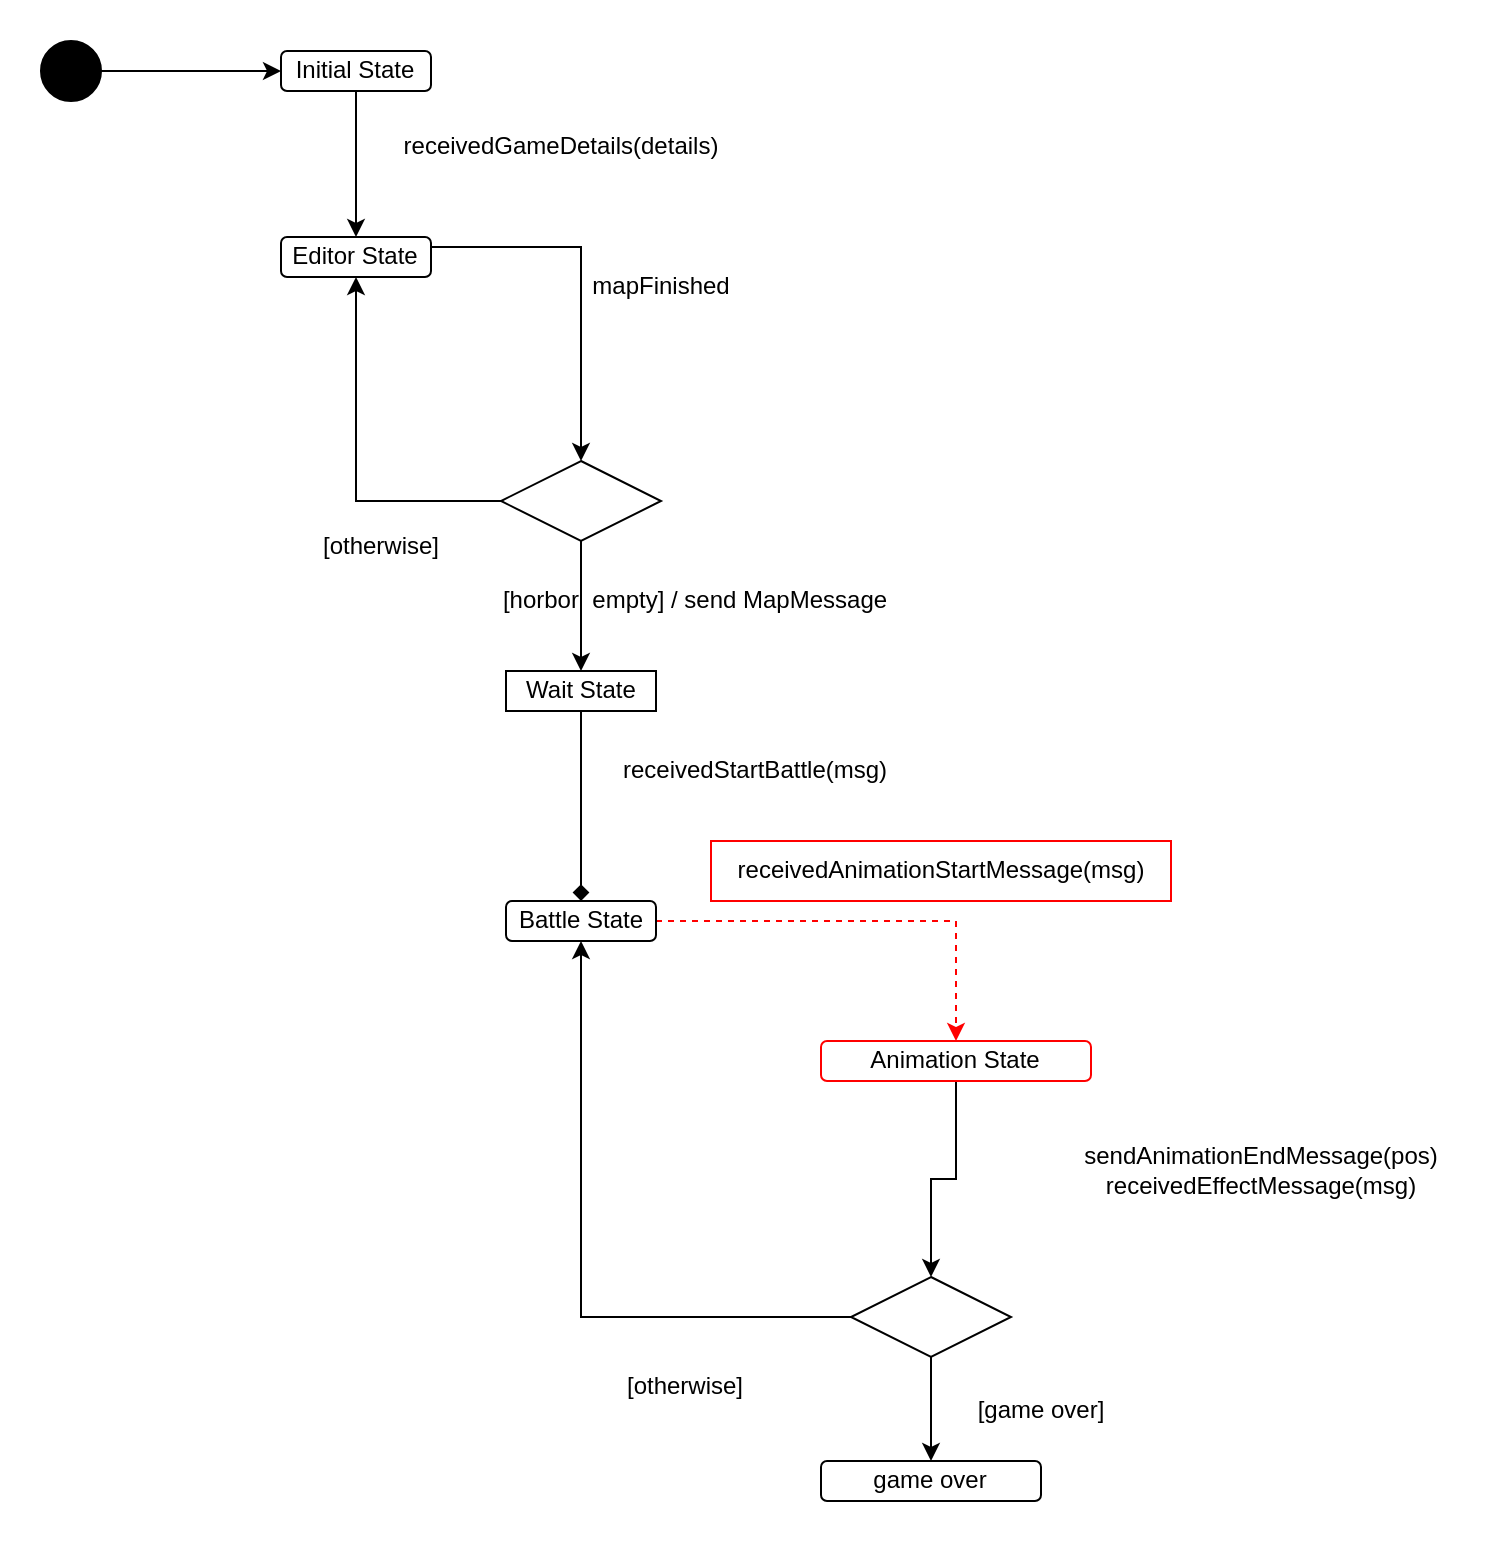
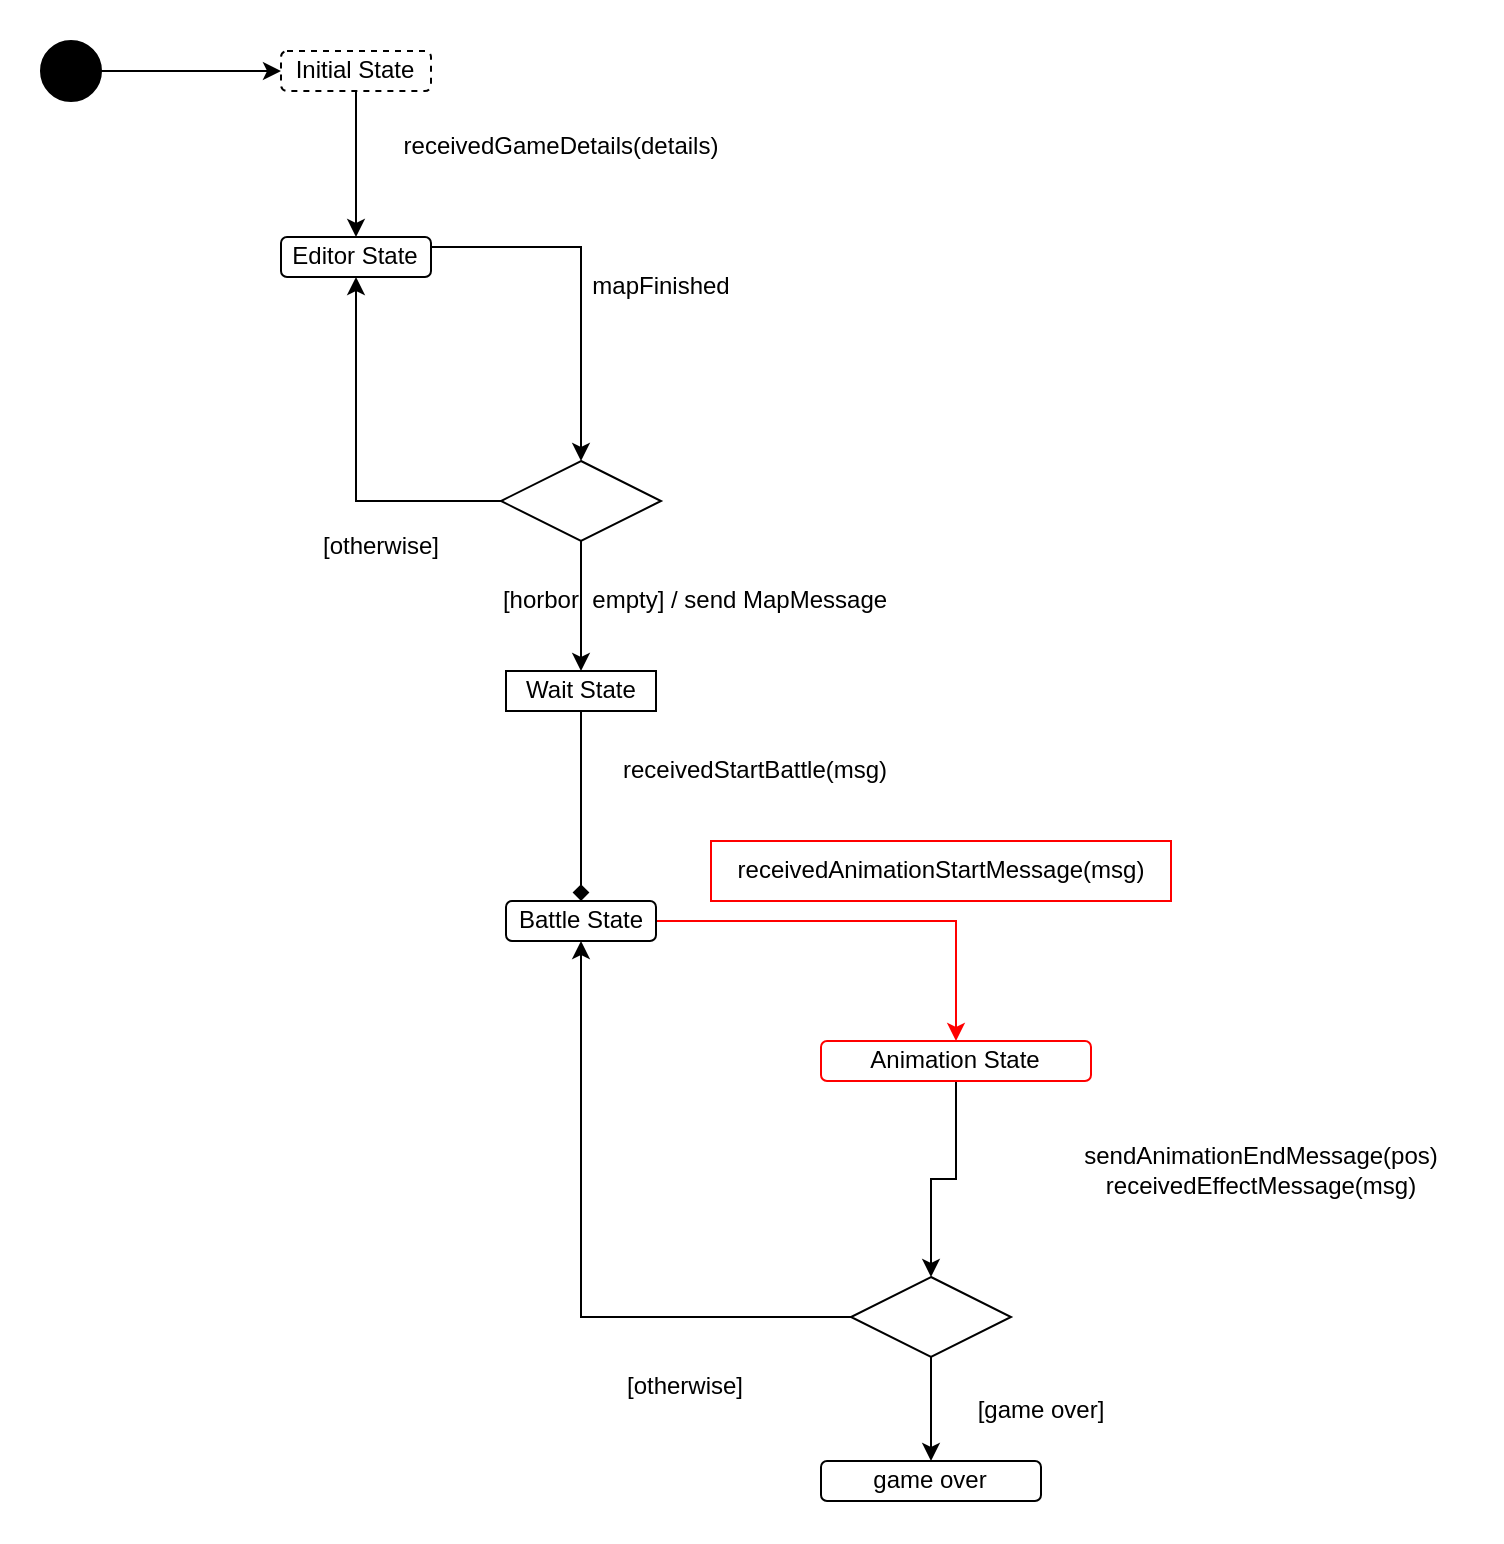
  <mxCell id="0" />
  <mxCell id="1" parent="0" />
  <mxCell id="2" style="edgeStyle=orthogonalEdgeStyle;rounded=0;orthogonalLoop=1;jettySize=auto;html=1;entryX=0;entryY=0.5;entryDx=0;entryDy=0;" edge="1" parent="1" source="3" target="5"><mxGeometry relative="1" as="geometry" /></mxCell>
  <mxCell id="3" value="" style="ellipse;fillColor=strokeColor;html=1;" vertex="1" parent="1"><mxGeometry x="20" y="20" width="30" height="30" as="geometry" /></mxCell>
  <mxCell id="4" style="edgeStyle=orthogonalEdgeStyle;rounded=0;orthogonalLoop=1;jettySize=auto;html=1;exitX=0.5;exitY=1;exitDx=0;exitDy=0;entryX=0.5;entryY=0;entryDx=0;entryDy=0;" edge="1" parent="1" source="5" target="7"><mxGeometry relative="1" as="geometry" /></mxCell>
- <mxCell id="5" value="Initial State" style="rounded=1;whiteSpace=wrap;html=1;" vertex="1" parent="1"><mxGeometry x="140" y="25" width="75" height="20" as="geometry" /></mxCell>
+ <mxCell id="5" value="Initial State" style="rounded=1;whiteSpace=wrap;html=1;dashed=1;" vertex="1" parent="1"><mxGeometry x="140" y="25" width="75" height="20" as="geometry" /></mxCell>
  <mxCell id="6" style="edgeStyle=orthogonalEdgeStyle;rounded=0;orthogonalLoop=1;jettySize=auto;html=1;exitX=1;exitY=0.25;exitDx=0;exitDy=0;entryX=0.5;entryY=0;entryDx=0;entryDy=0;" edge="1" parent="1" source="7" target="11"><mxGeometry relative="1" as="geometry" /></mxCell>
  <mxCell id="7" value="Editor State" style="rounded=1;whiteSpace=wrap;html=1;" vertex="1" parent="1"><mxGeometry x="140" y="118" width="75" height="20" as="geometry" /></mxCell>
  <mxCell id="8" value="receivedGameDetails(details)" style="text;html=1;align=center;verticalAlign=middle;resizable=0;points=[];autosize=1;strokeColor=none;fillColor=none;" vertex="1" parent="1"><mxGeometry x="190" y="58" width="180" height="30" as="geometry" /></mxCell>
  <mxCell id="9" style="edgeStyle=orthogonalEdgeStyle;rounded=0;orthogonalLoop=1;jettySize=auto;html=1;exitX=0;exitY=0.5;exitDx=0;exitDy=0;entryX=0.5;entryY=1;entryDx=0;entryDy=0;" edge="1" parent="1" source="11" target="7"><mxGeometry relative="1" as="geometry" /></mxCell>
  <mxCell id="10" style="edgeStyle=orthogonalEdgeStyle;rounded=0;orthogonalLoop=1;jettySize=auto;html=1;exitX=0.5;exitY=1;exitDx=0;exitDy=0;entryX=0.5;entryY=0;entryDx=0;entryDy=0;" edge="1" parent="1" source="11" target="15"><mxGeometry relative="1" as="geometry" /></mxCell>
  <mxCell id="11" value="&lt;span style=&quot;color: rgba(0, 0, 0, 0); font-family: monospace; font-size: 0px; text-align: start; text-wrap: nowrap;&quot;&gt;%3CmxGraphModel%3E%3Croot%3E%3CmxCell%20id%3D%220%22%2F%3E%3CmxCell%20id%3D%221%22%20parent%3D%220%22%2F%3E%3CmxCell%20id%3D%222%22%20value%3D%22%22%20style%3D%22rhombus%3BwhiteSpace%3Dwrap%3Bhtml%3D1%3B%22%20vertex%3D%221%22%20parent%3D%221%22%3E%3CmxGeometry%20x%3D%22170%22%20y%3D%22530%22%20width%3D%2280%22%20height%3D%2240%22%20as%3D%22geometry%22%2F%3E%3C%2FmxCell%3E%3C%2Froot%3E%3C%2FmxGraphModel%3E&lt;/span&gt;" style="rhombus;whiteSpace=wrap;html=1;" vertex="1" parent="1"><mxGeometry x="250" y="230" width="80" height="40" as="geometry" /></mxCell>
  <mxCell id="12" value="mapFinished" style="text;html=1;align=center;verticalAlign=middle;resizable=0;points=[];autosize=1;strokeColor=none;fillColor=none;" vertex="1" parent="1"><mxGeometry x="285" y="128" width="90" height="30" as="geometry" /></mxCell>
  <mxCell id="13" value="[otherwise]" style="text;html=1;align=center;verticalAlign=middle;resizable=0;points=[];autosize=1;strokeColor=none;fillColor=none;" vertex="1" parent="1"><mxGeometry x="150" y="258" width="80" height="30" as="geometry" /></mxCell>
  <mxCell id="14" style="edgeStyle=orthogonalEdgeStyle;rounded=0;orthogonalLoop=1;jettySize=auto;html=1;exitX=0.5;exitY=1;exitDx=0;exitDy=0;entryX=0.5;entryY=0;entryDx=0;entryDy=0;endArrow=diamond;" edge="1" parent="1" source="15" target="17"><mxGeometry relative="1" as="geometry" /></mxCell>
  <mxCell id="15" value="Wait State" style="whiteSpace=wrap;html=1;rounded=0;" vertex="1" parent="1"><mxGeometry x="252.5" y="335" width="75" height="20" as="geometry" /></mxCell>
- <mxCell id="16" style="edgeStyle=orthogonalEdgeStyle;rounded=0;orthogonalLoop=1;jettySize=auto;html=1;exitX=1;exitY=0.5;exitDx=0;exitDy=0;entryX=0.5;entryY=0;entryDx=0;entryDy=0;strokeColor=#FF0000;dashed=1;" edge="1" parent="1" source="17" target="19"><mxGeometry relative="1" as="geometry" /></mxCell>
+ <mxCell id="16" style="edgeStyle=orthogonalEdgeStyle;rounded=0;orthogonalLoop=1;jettySize=auto;html=1;exitX=1;exitY=0.5;exitDx=0;exitDy=0;entryX=0.5;entryY=0;entryDx=0;entryDy=0;strokeColor=#FF0000;" edge="1" parent="1" source="17" target="19"><mxGeometry relative="1" as="geometry" /></mxCell>
  <mxCell id="17" value="Battle State" style="rounded=1;whiteSpace=wrap;html=1;" vertex="1" parent="1"><mxGeometry x="252.5" y="450" width="75" height="20" as="geometry" /></mxCell>
  <mxCell id="18" style="edgeStyle=orthogonalEdgeStyle;rounded=0;orthogonalLoop=1;jettySize=auto;html=1;exitX=0.5;exitY=1;exitDx=0;exitDy=0;entryX=0.5;entryY=0;entryDx=0;entryDy=0;" edge="1" parent="1" source="19" target="23"><mxGeometry relative="1" as="geometry" /></mxCell>
  <mxCell id="19" value="Animation State" style="rounded=1;whiteSpace=wrap;html=1;strokeColor=#FF0000;" vertex="1" parent="1"><mxGeometry x="410" y="520" width="135" height="20" as="geometry" /></mxCell>
  <mxCell id="20" value="receivedAnimationStartMessage(msg)" style="text;html=1;align=center;verticalAlign=middle;resizable=0;points=[];autosize=1;strokeColor=#FF0000;fillColor=none;" vertex="1" parent="1"><mxGeometry x="355" y="420" width="230" height="30" as="geometry" /></mxCell>
  <mxCell id="21" style="edgeStyle=orthogonalEdgeStyle;rounded=0;orthogonalLoop=1;jettySize=auto;html=1;exitX=0;exitY=0.5;exitDx=0;exitDy=0;entryX=0.5;entryY=1;entryDx=0;entryDy=0;" edge="1" parent="1" source="23" target="17"><mxGeometry relative="1" as="geometry" /></mxCell>
  <mxCell id="22" style="edgeStyle=orthogonalEdgeStyle;rounded=0;orthogonalLoop=1;jettySize=auto;html=1;exitX=0.5;exitY=1;exitDx=0;exitDy=0;entryX=0.5;entryY=0;entryDx=0;entryDy=0;" edge="1" parent="1" source="23" target="25"><mxGeometry relative="1" as="geometry" /></mxCell>
  <mxCell id="23" value="&lt;span style=&quot;color: rgba(0, 0, 0, 0); font-family: monospace; font-size: 0px; text-align: start; text-wrap: nowrap;&quot;&gt;%3CmxGraphModel%3E%3Croot%3E%3CmxCell%20id%3D%220%22%2F%3E%3CmxCell%20id%3D%221%22%20parent%3D%220%22%2F%3E%3CmxCell%20id%3D%222%22%20value%3D%22%22%20style%3D%22rhombus%3BwhiteSpace%3Dwrap%3Bhtml%3D1%3B%22%20vertex%3D%221%22%20parent%3D%221%22%3E%3CmxGeometry%20x%3D%22170%22%20y%3D%22530%22%20width%3D%2280%22%20height%3D%2240%22%20as%3D%22geometry%22%2F%3E%3C%2FmxCell%3E%3C%2Froot%3E%3C%2FmxGraphModel%3E&lt;/span&gt;" style="rhombus;whiteSpace=wrap;html=1;" vertex="1" parent="1"><mxGeometry x="425" y="638" width="80" height="40" as="geometry" /></mxCell>
  <mxCell id="24" value="sendAnimationEndMessage(pos)&lt;div&gt;receivedEffectMessage(msg)&lt;/div&gt;" style="text;html=1;align=center;verticalAlign=middle;resizable=0;points=[];autosize=1;strokeColor=none;fillColor=none;" vertex="1" parent="1"><mxGeometry x="530" y="565" width="200" height="40" as="geometry" /></mxCell>
  <mxCell id="25" value="game over" style="rounded=1;whiteSpace=wrap;html=1;" vertex="1" parent="1"><mxGeometry x="410" y="730" width="110" height="20" as="geometry" /></mxCell>
  <mxCell id="26" value="[game over]" style="text;html=1;align=center;verticalAlign=middle;resizable=0;points=[];autosize=1;strokeColor=none;fillColor=none;" vertex="1" parent="1"><mxGeometry x="475" y="690" width="90" height="30" as="geometry" /></mxCell>
  <mxCell id="27" value="[otherwise]" style="text;html=1;align=center;verticalAlign=middle;resizable=0;points=[];autosize=1;strokeColor=none;fillColor=none;" vertex="1" parent="1"><mxGeometry x="302" y="678" width="80" height="30" as="geometry" /></mxCell>
  <mxCell id="28" value="[horbor&amp;nbsp; empty] / send MapMessage" style="text;html=1;align=center;verticalAlign=middle;resizable=0;points=[];autosize=1;strokeColor=none;fillColor=none;" vertex="1" parent="1"><mxGeometry x="237" y="285" width="220" height="30" as="geometry" /></mxCell>
  <mxCell id="29" value="receivedStartBattle(msg)" style="text;html=1;align=center;verticalAlign=middle;resizable=0;points=[];autosize=1;strokeColor=none;fillColor=none;" vertex="1" parent="1"><mxGeometry x="297" y="370" width="160" height="30" as="geometry" /></mxCell>
